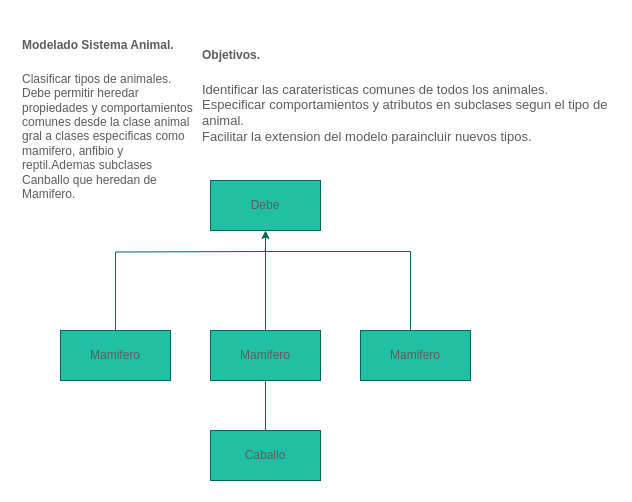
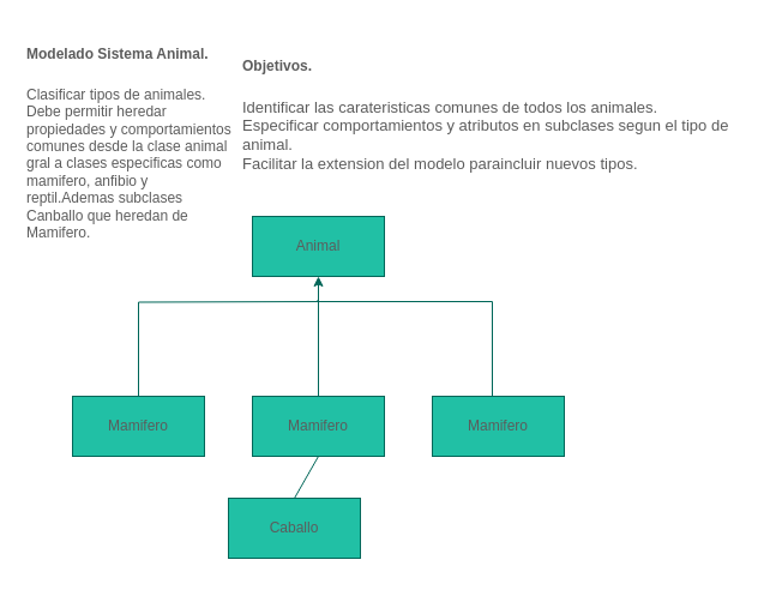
  <mxCell id="0" />
  <mxCell id="1" parent="0" />
- <mxCell id="2" value="&lt;font style=&quot;vertical-align: inherit;&quot;&gt;&lt;font style=&quot;vertical-align: inherit;&quot;&gt;Debe&lt;/font&gt;&lt;/font&gt;" style="html=1;whiteSpace=wrap;labelBackgroundColor=none;fillColor=#21C0A5;strokeColor=#006658;fontColor=#5C5C5C;" vertex="1" parent="1"><mxGeometry x="210" y="180" width="110" height="50" as="geometry" /></mxCell>
+ <mxCell id="2" value="&lt;font style=&quot;vertical-align: inherit;&quot;&gt;&lt;font style=&quot;vertical-align: inherit;&quot;&gt;Animal&lt;/font&gt;&lt;/font&gt;" style="html=1;whiteSpace=wrap;labelBackgroundColor=none;fillColor=#21C0A5;strokeColor=#006658;fontColor=#5C5C5C;" vertex="1" parent="1"><mxGeometry x="210" y="180" width="110" height="50" as="geometry" /></mxCell>
  <mxCell id="3" style="edgeStyle=orthogonalEdgeStyle;rounded=0;orthogonalLoop=1;jettySize=auto;html=1;exitX=0.5;exitY=0;exitDx=0;exitDy=0;labelBackgroundColor=none;strokeColor=#006658;fontColor=default;" edge="1" parent="1" source="5"><mxGeometry relative="1" as="geometry"><mxPoint x="265" y="230" as="targetPoint" /><mxPoint x="265" y="310" as="sourcePoint" /></mxGeometry></mxCell>
  <mxCell id="4" value="" style="rounded=1;orthogonalLoop=1;jettySize=auto;html=1;startArrow=none;startFill=0;strokeColor=none;labelBackgroundColor=none;fontColor=default;" edge="1" parent="1" source="5" target="10"><mxGeometry relative="1" as="geometry" /></mxCell>
  <mxCell id="5" value="&lt;font style=&quot;vertical-align: inherit;&quot;&gt;&lt;font style=&quot;vertical-align: inherit;&quot;&gt;&lt;font style=&quot;vertical-align: inherit;&quot;&gt;&lt;font style=&quot;vertical-align: inherit;&quot;&gt;Mamifero&lt;/font&gt;&lt;/font&gt;&lt;/font&gt;&lt;/font&gt;" style="html=1;whiteSpace=wrap;labelBackgroundColor=none;fillColor=#21C0A5;strokeColor=#006658;fontColor=#5C5C5C;" vertex="1" parent="1"><mxGeometry x="210" y="330" width="110" height="50" as="geometry" /></mxCell>
  <mxCell id="6" value="&lt;font style=&quot;vertical-align: inherit;&quot;&gt;&lt;font style=&quot;vertical-align: inherit;&quot;&gt;&lt;font style=&quot;vertical-align: inherit;&quot;&gt;&lt;font style=&quot;vertical-align: inherit;&quot;&gt;Mamifero&lt;/font&gt;&lt;/font&gt;&lt;/font&gt;&lt;/font&gt;" style="html=1;whiteSpace=wrap;labelBackgroundColor=none;fillColor=#21C0A5;strokeColor=#006658;fontColor=#5C5C5C;" vertex="1" parent="1"><mxGeometry x="60" y="330" width="110" height="50" as="geometry" /></mxCell>
  <mxCell id="7" value="&lt;font style=&quot;vertical-align: inherit;&quot;&gt;&lt;font style=&quot;vertical-align: inherit;&quot;&gt;&lt;font style=&quot;vertical-align: inherit;&quot;&gt;&lt;font style=&quot;vertical-align: inherit;&quot;&gt;Mamifero&lt;/font&gt;&lt;/font&gt;&lt;/font&gt;&lt;/font&gt;" style="html=1;whiteSpace=wrap;labelBackgroundColor=none;fillColor=#21C0A5;strokeColor=#006658;fontColor=#5C5C5C;" vertex="1" parent="1"><mxGeometry x="360" y="330" width="110" height="50" as="geometry" /></mxCell>
  <mxCell id="8" style="rounded=0;orthogonalLoop=1;jettySize=auto;html=1;entryX=0.5;entryY=0;entryDx=0;entryDy=0;edgeStyle=orthogonalEdgeStyle;endArrow=none;startFill=0;labelBackgroundColor=none;strokeColor=#006658;fontColor=default;" edge="1" parent="1" target="6"><mxGeometry relative="1" as="geometry"><mxPoint x="130" y="220" as="targetPoint" /><mxPoint x="270" y="251" as="sourcePoint" /></mxGeometry></mxCell>
  <mxCell id="9" style="rounded=0;orthogonalLoop=1;jettySize=auto;html=1;edgeStyle=orthogonalEdgeStyle;endArrow=none;startFill=0;entryX=0.5;entryY=0;entryDx=0;entryDy=0;labelBackgroundColor=none;strokeColor=#006658;fontColor=default;" edge="1" parent="1" target="7"><mxGeometry relative="1" as="geometry"><mxPoint x="414" y="310" as="targetPoint" /><mxPoint x="264" y="250" as="sourcePoint" /><Array as="points"><mxPoint x="264" y="251" /><mxPoint x="410" y="251" /><mxPoint x="410" y="330" /></Array></mxGeometry></mxCell>
- <mxCell id="10" value="&lt;font style=&quot;vertical-align: inherit;&quot;&gt;&lt;font style=&quot;vertical-align: inherit;&quot;&gt;&lt;font style=&quot;vertical-align: inherit;&quot;&gt;&lt;font style=&quot;vertical-align: inherit;&quot;&gt;Caballo&lt;/font&gt;&lt;/font&gt;&lt;/font&gt;&lt;/font&gt;" style="html=1;whiteSpace=wrap;labelBackgroundColor=none;fillColor=#21C0A5;strokeColor=#006658;fontColor=#5C5C5C;" vertex="1" parent="1"><mxGeometry x="210" y="430" width="110" height="50" as="geometry" /></mxCell>
+ <mxCell id="10" value="&lt;font style=&quot;vertical-align: inherit;&quot;&gt;&lt;font style=&quot;vertical-align: inherit;&quot;&gt;&lt;font style=&quot;vertical-align: inherit;&quot;&gt;&lt;font style=&quot;vertical-align: inherit;&quot;&gt;Caballo&lt;/font&gt;&lt;/font&gt;&lt;/font&gt;&lt;/font&gt;" style="html=1;whiteSpace=wrap;labelBackgroundColor=none;fillColor=#21C0A5;strokeColor=#006658;fontColor=#5C5C5C;" vertex="1" parent="1"><mxGeometry x="190" y="415" width="110" height="50" as="geometry" /></mxCell>
  <mxCell id="11" value="" style="edgeStyle=none;orthogonalLoop=1;jettySize=auto;html=1;rounded=0;endArrow=none;startFill=0;exitX=0.5;exitY=0;exitDx=0;exitDy=0;entryX=0.5;entryY=1;entryDx=0;entryDy=0;labelBackgroundColor=none;strokeColor=#006658;fontColor=default;" edge="1" parent="1" source="10" target="5"><mxGeometry width="80" relative="1" as="geometry"><mxPoint x="400" y="290" as="sourcePoint" /><mxPoint x="480" y="290" as="targetPoint" /><Array as="points" /></mxGeometry></mxCell>
  <mxCell id="12" value="&lt;h1 style=&quot;margin-top: 0px;&quot;&gt;&lt;font style=&quot;font-size: 12px;&quot;&gt;Modelado Sistema Animal.&lt;/font&gt;&lt;/h1&gt;&lt;div&gt;&lt;font style=&quot;font-size: 12px;&quot;&gt;Clasificar tipos de animales. Debe permitir heredar propiedades y comportamientos comunes desde la clase animal gral a clases especificas como mamifero, anfibio y reptil.Ademas subclases Canballo que heredan de Mamifero.&lt;/font&gt;&lt;/div&gt;" style="text;html=1;whiteSpace=wrap;overflow=hidden;rounded=0;fontColor=#5C5C5C;" vertex="1" parent="1"><mxGeometry y="20" width="180" height="180" as="geometry" x="20" /></mxCell>
  <mxCell id="13" value="&lt;h1 style=&quot;margin-top: 0px;&quot;&gt;&lt;font style=&quot;font-size: 12px;&quot;&gt;Objetivos.&lt;/font&gt;&lt;/h1&gt;&lt;div&gt;&lt;font style=&quot;font-size: 13px;&quot;&gt;Identificar las carateristicas comunes de todos los animales.&lt;/font&gt;&lt;/div&gt;&lt;div&gt;&lt;font style=&quot;font-size: 13px;&quot;&gt;Especificar comportamientos y atributos en subclases segun el tipo de animal.&lt;/font&gt;&lt;/div&gt;&lt;div&gt;&lt;font style=&quot;font-size: 13px;&quot;&gt;Facilitar la extension del modelo paraincluir nuevos tipos.&lt;/font&gt;&lt;/div&gt;" style="text;html=1;whiteSpace=wrap;overflow=hidden;rounded=0;fontColor=#5C5C5C;" vertex="1" parent="1"><mxGeometry x="200" y="30" width="410" height="140" as="geometry" /></mxCell>
